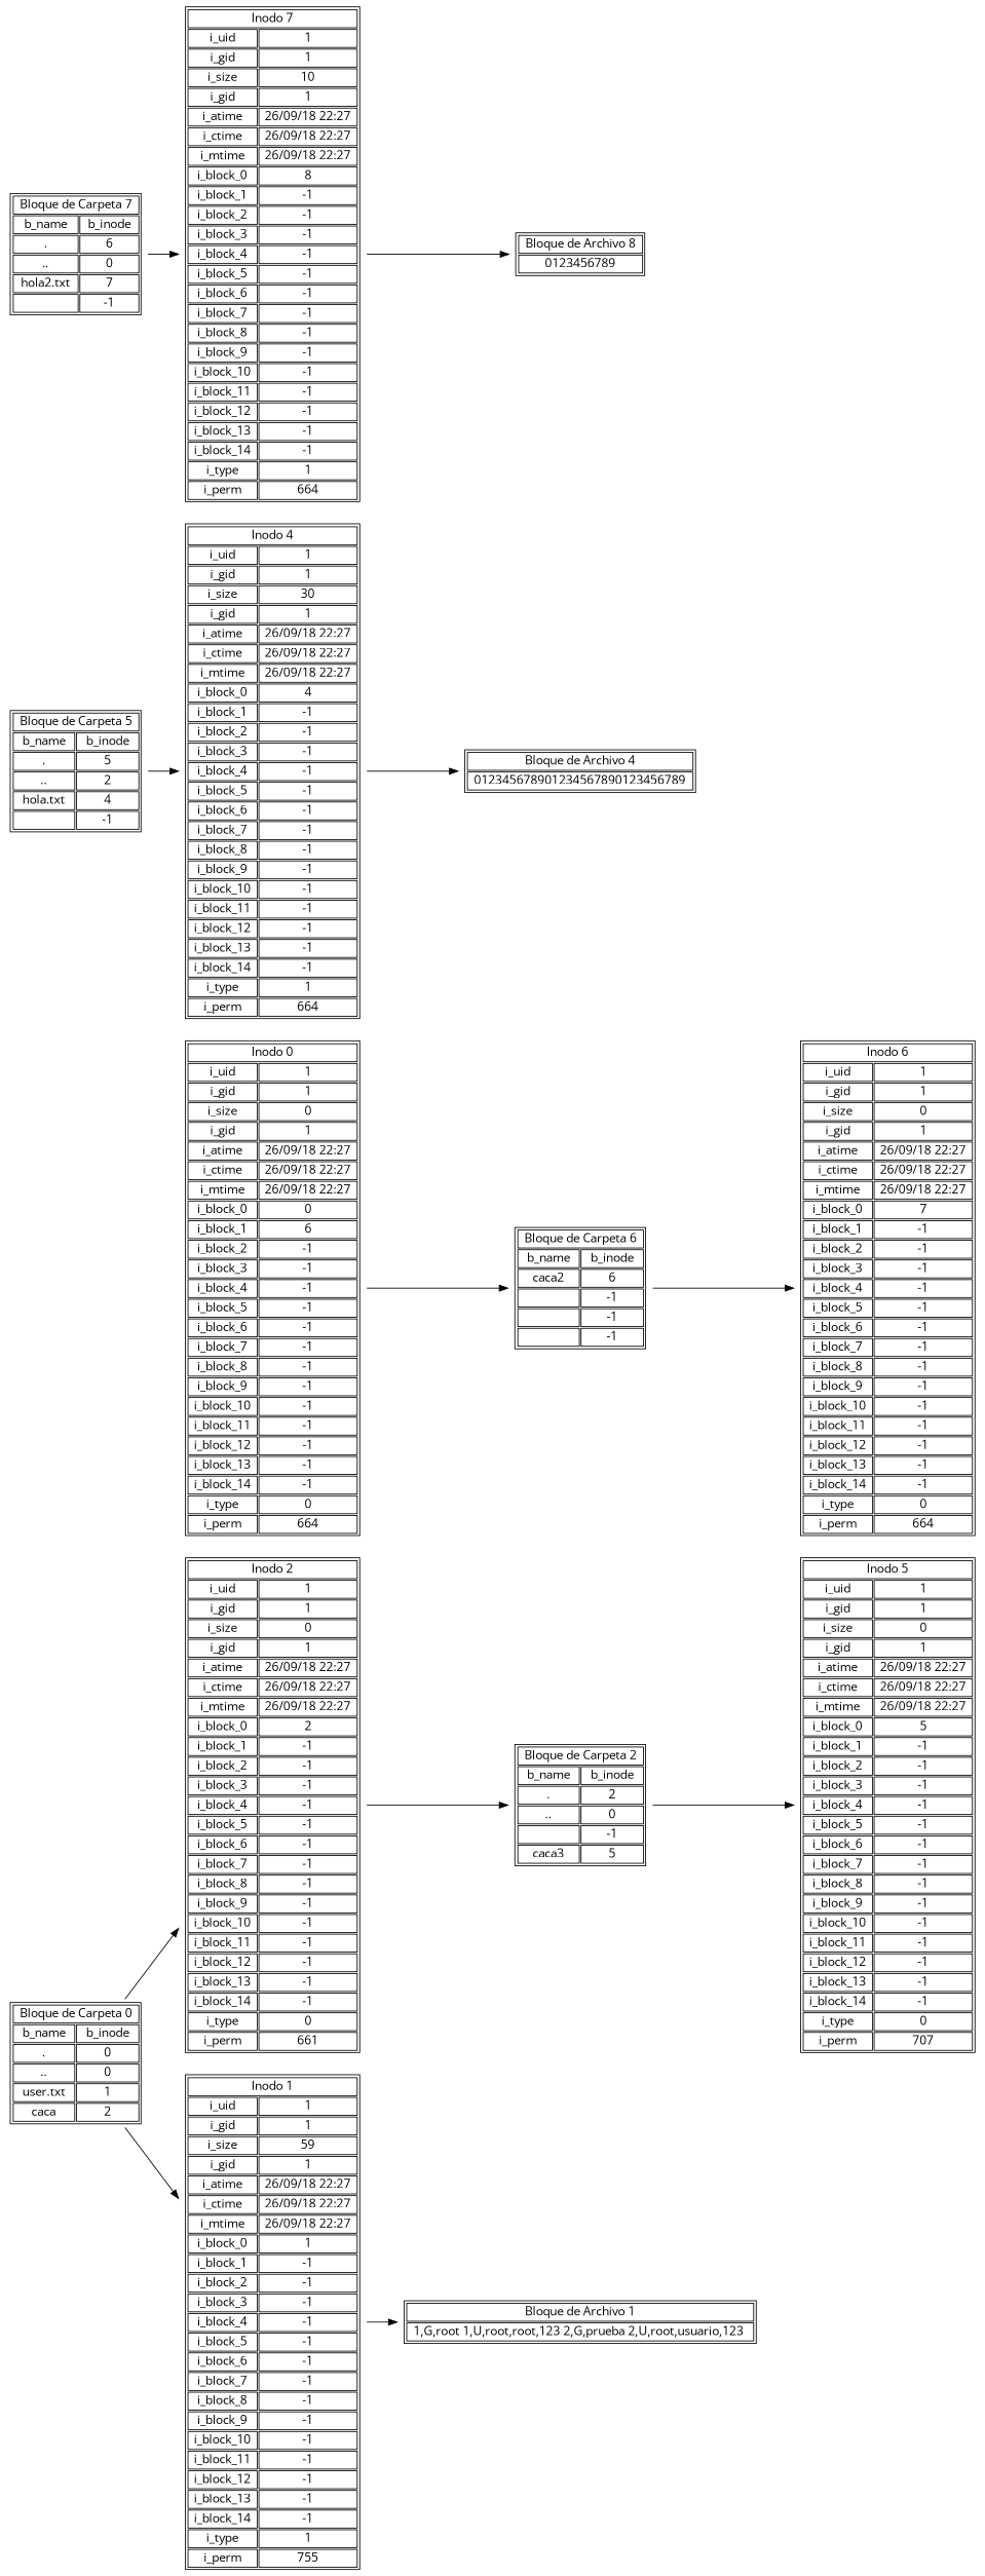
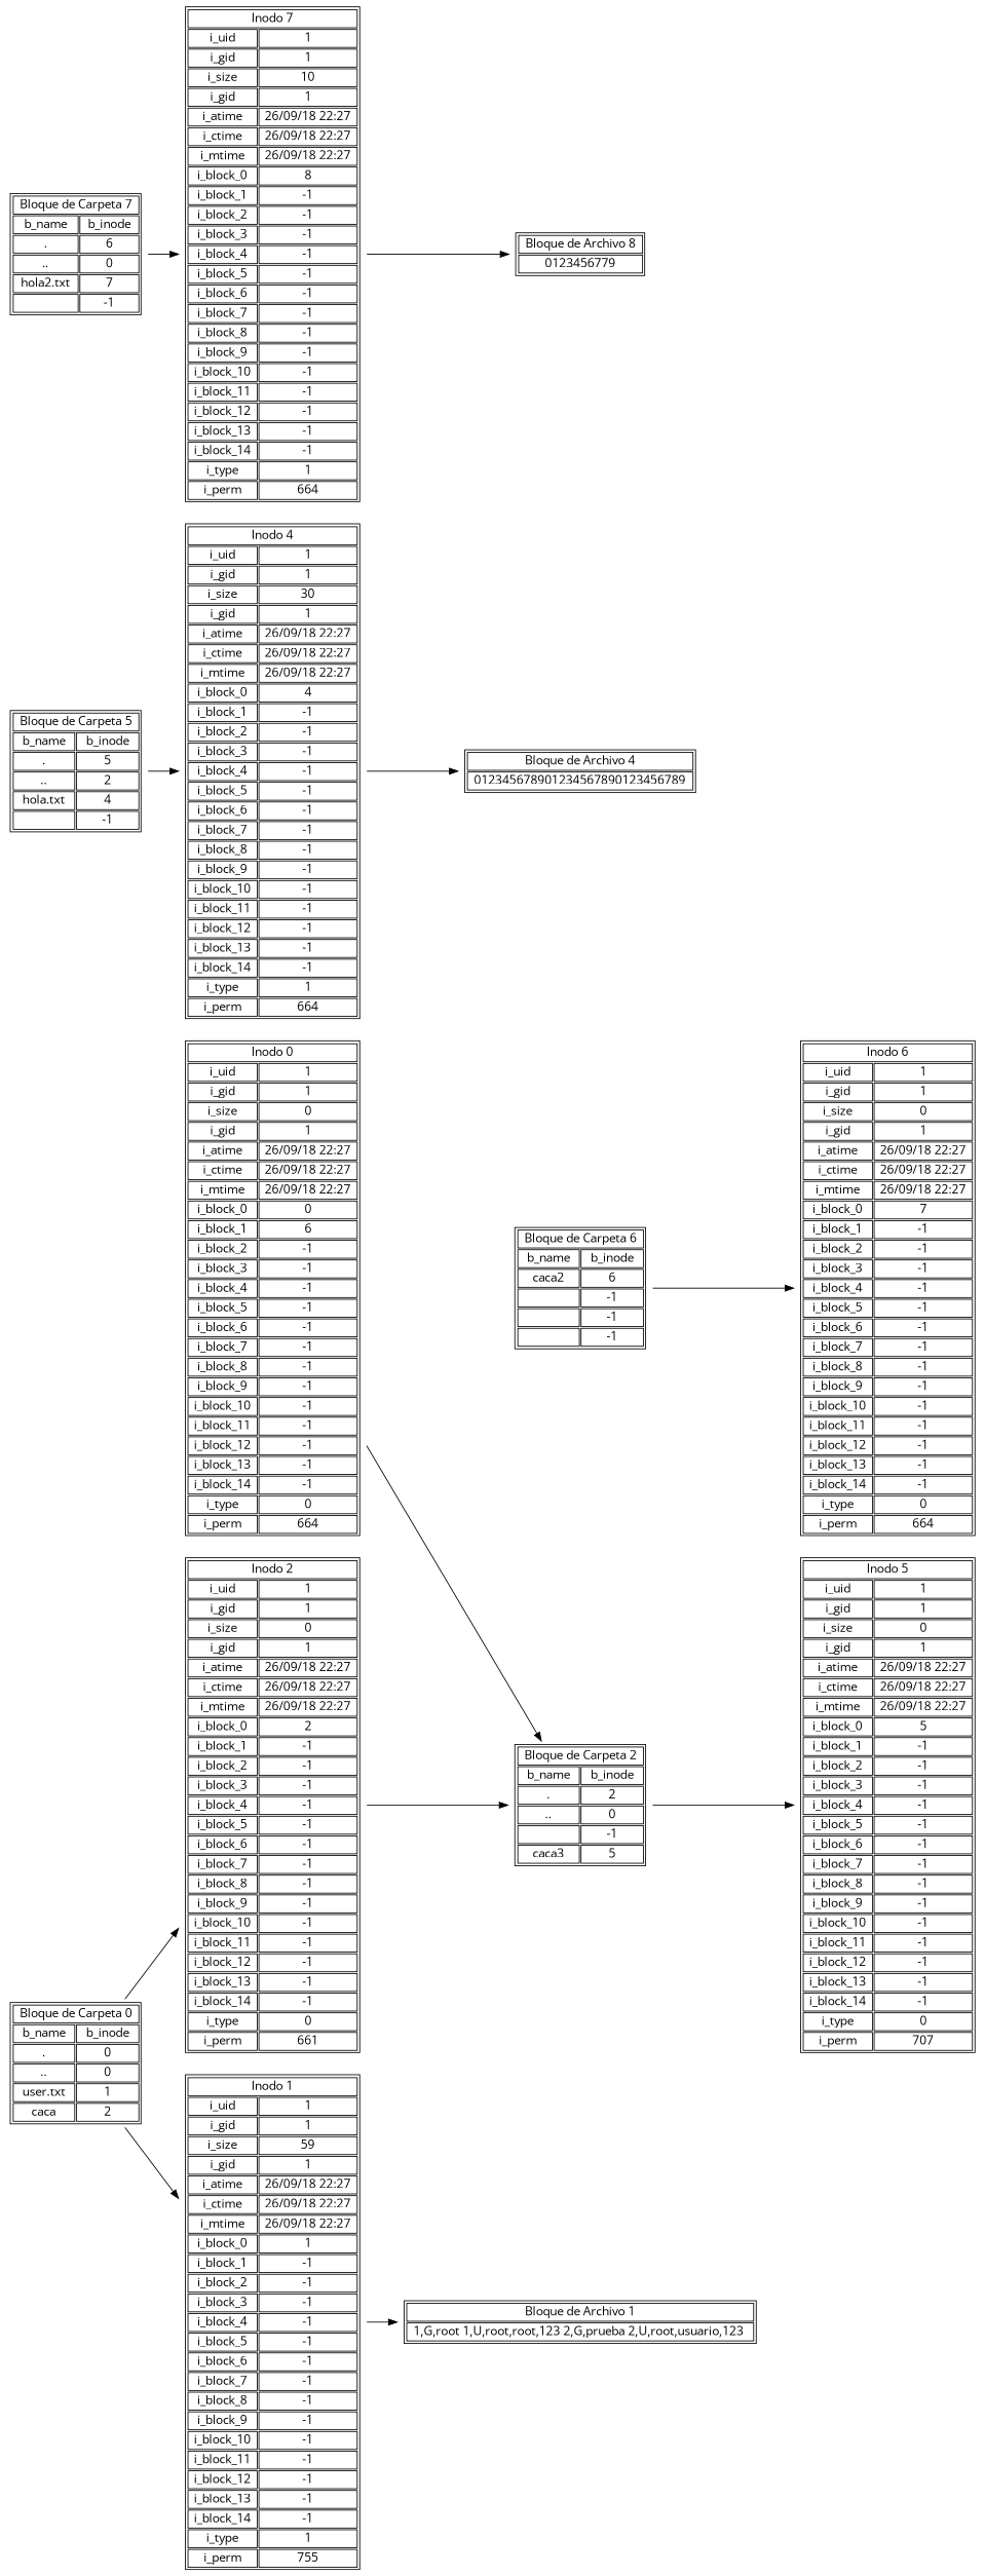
  digraph {
    fontname="Open Sans"
    rankdir=LR
    node [fontname="Open Sans" shape=none]
    edge [fontname="Open Sans"]
    n1 [label=< <TABLE> <TR> <TD COLSPAN="2"> Inodo 0 </TD></TR> <TR> <TD> i_uid </TD> <TD> 1 </TD></TR> <TR> <TD> i_gid </TD> <TD> 1 </TD></TR> <TR> <TD> i_size </TD> <TD> 0 </TD></TR> <TR> <TD> i_gid </TD> <TD> 1 </TD></TR> <TR> <TD> i_atime </TD> <TD> 26/09/18 22:27 </TD></TR> <TR> <TD> i_ctime </TD> <TD> 26/09/18 22:27 </TD></TR> <TR> <TD> i_mtime </TD> <TD> 26/09/18 22:27 </TD></TR> <TR> <TD> i_block_0 </TD> <TD> 0 </TD></TR> <TR> <TD> i_block_1 </TD> <TD> 6 </TD></TR> <TR> <TD> i_block_2 </TD> <TD> -1 </TD></TR> <TR> <TD> i_block_3 </TD> <TD> -1 </TD></TR> <TR> <TD> i_block_4 </TD> <TD> -1 </TD></TR> <TR> <TD> i_block_5 </TD> <TD> -1 </TD></TR> <TR> <TD> i_block_6 </TD> <TD> -1 </TD></TR> <TR> <TD> i_block_7 </TD> <TD> -1 </TD></TR> <TR> <TD> i_block_8 </TD> <TD> -1 </TD></TR> <TR> <TD> i_block_9 </TD> <TD> -1 </TD></TR> <TR> <TD> i_block_10 </TD> <TD> -1 </TD></TR> <TR> <TD> i_block_11 </TD> <TD> -1 </TD></TR> <TR> <TD> i_block_12 </TD> <TD> -1 </TD></TR> <TR> <TD> i_block_13 </TD> <TD> -1 </TD></TR> <TR> <TD> i_block_14 </TD> <TD> -1 </TD></TR> <TR> <TD> i_type </TD> <TD> 0 </TD></TR> <TR> <TD> i_perm </TD> <TD> 664 </TD></TR> </TABLE>>]
    n2 [label=< <TABLE> <TR> <TD COLSPAN="2"> Inodo 1 </TD></TR> <TR> <TD> i_uid </TD> <TD> 1 </TD></TR> <TR> <TD> i_gid </TD> <TD> 1 </TD></TR> <TR> <TD> i_size </TD> <TD> 59 </TD></TR> <TR> <TD> i_gid </TD> <TD> 1 </TD></TR> <TR> <TD> i_atime </TD> <TD> 26/09/18 22:27 </TD></TR> <TR> <TD> i_ctime </TD> <TD> 26/09/18 22:27 </TD></TR> <TR> <TD> i_mtime </TD> <TD> 26/09/18 22:27 </TD></TR> <TR> <TD> i_block_0 </TD> <TD> 1 </TD></TR> <TR> <TD> i_block_1 </TD> <TD> -1 </TD></TR> <TR> <TD> i_block_2 </TD> <TD> -1 </TD></TR> <TR> <TD> i_block_3 </TD> <TD> -1 </TD></TR> <TR> <TD> i_block_4 </TD> <TD> -1 </TD></TR> <TR> <TD> i_block_5 </TD> <TD> -1 </TD></TR> <TR> <TD> i_block_6 </TD> <TD> -1 </TD></TR> <TR> <TD> i_block_7 </TD> <TD> -1 </TD></TR> <TR> <TD> i_block_8 </TD> <TD> -1 </TD></TR> <TR> <TD> i_block_9 </TD> <TD> -1 </TD></TR> <TR> <TD> i_block_10 </TD> <TD> -1 </TD></TR> <TR> <TD> i_block_11 </TD> <TD> -1 </TD></TR> <TR> <TD> i_block_12 </TD> <TD> -1 </TD></TR> <TR> <TD> i_block_13 </TD> <TD> -1 </TD></TR> <TR> <TD> i_block_14 </TD> <TD> -1 </TD></TR> <TR> <TD> i_type </TD> <TD> 1 </TD></TR> <TR> <TD> i_perm </TD> <TD> 755 </TD></TR> </TABLE>>]
    n3 [label=< <TABLE> <TR> <TD COLSPAN="2"> Inodo 2 </TD></TR> <TR> <TD> i_uid </TD> <TD> 1 </TD></TR> <TR> <TD> i_gid </TD> <TD> 1 </TD></TR> <TR> <TD> i_size </TD> <TD> 0 </TD></TR> <TR> <TD> i_gid </TD> <TD> 1 </TD></TR> <TR> <TD> i_atime </TD> <TD> 26/09/18 22:27 </TD></TR> <TR> <TD> i_ctime </TD> <TD> 26/09/18 22:27 </TD></TR> <TR> <TD> i_mtime </TD> <TD> 26/09/18 22:27 </TD></TR> <TR> <TD> i_block_0 </TD> <TD> 2 </TD></TR> <TR> <TD> i_block_1 </TD> <TD> -1 </TD></TR> <TR> <TD> i_block_2 </TD> <TD> -1 </TD></TR> <TR> <TD> i_block_3 </TD> <TD> -1 </TD></TR> <TR> <TD> i_block_4 </TD> <TD> -1 </TD></TR> <TR> <TD> i_block_5 </TD> <TD> -1 </TD></TR> <TR> <TD> i_block_6 </TD> <TD> -1 </TD></TR> <TR> <TD> i_block_7 </TD> <TD> -1 </TD></TR> <TR> <TD> i_block_8 </TD> <TD> -1 </TD></TR> <TR> <TD> i_block_9 </TD> <TD> -1 </TD></TR> <TR> <TD> i_block_10 </TD> <TD> -1 </TD></TR> <TR> <TD> i_block_11 </TD> <TD> -1 </TD></TR> <TR> <TD> i_block_12 </TD> <TD> -1 </TD></TR> <TR> <TD> i_block_13 </TD> <TD> -1 </TD></TR> <TR> <TD> i_block_14 </TD> <TD> -1 </TD></TR> <TR> <TD> i_type </TD> <TD> 0 </TD></TR> <TR> <TD> i_perm </TD> <TD> 661 </TD></TR> </TABLE>>]
    n4 [label=< <TABLE> <TR> <TD COLSPAN="2"> Inodo 4 </TD></TR> <TR> <TD> i_uid </TD> <TD> 1 </TD></TR> <TR> <TD> i_gid </TD> <TD> 1 </TD></TR> <TR> <TD> i_size </TD> <TD> 30 </TD></TR> <TR> <TD> i_gid </TD> <TD> 1 </TD></TR> <TR> <TD> i_atime </TD> <TD> 26/09/18 22:27 </TD></TR> <TR> <TD> i_ctime </TD> <TD> 26/09/18 22:27 </TD></TR> <TR> <TD> i_mtime </TD> <TD> 26/09/18 22:27 </TD></TR> <TR> <TD> i_block_0 </TD> <TD> 4 </TD></TR> <TR> <TD> i_block_1 </TD> <TD> -1 </TD></TR> <TR> <TD> i_block_2 </TD> <TD> -1 </TD></TR> <TR> <TD> i_block_3 </TD> <TD> -1 </TD></TR> <TR> <TD> i_block_4 </TD> <TD> -1 </TD></TR> <TR> <TD> i_block_5 </TD> <TD> -1 </TD></TR> <TR> <TD> i_block_6 </TD> <TD> -1 </TD></TR> <TR> <TD> i_block_7 </TD> <TD> -1 </TD></TR> <TR> <TD> i_block_8 </TD> <TD> -1 </TD></TR> <TR> <TD> i_block_9 </TD> <TD> -1 </TD></TR> <TR> <TD> i_block_10 </TD> <TD> -1 </TD></TR> <TR> <TD> i_block_11 </TD> <TD> -1 </TD></TR> <TR> <TD> i_block_12 </TD> <TD> -1 </TD></TR> <TR> <TD> i_block_13 </TD> <TD> -1 </TD></TR> <TR> <TD> i_block_14 </TD> <TD> -1 </TD></TR> <TR> <TD> i_type </TD> <TD> 1 </TD></TR> <TR> <TD> i_perm </TD> <TD> 664 </TD></TR> </TABLE>>]
    n5 [label=< <TABLE> <TR> <TD COLSPAN="2"> Inodo 5 </TD></TR> <TR> <TD> i_uid </TD> <TD> 1 </TD></TR> <TR> <TD> i_gid </TD> <TD> 1 </TD></TR> <TR> <TD> i_size </TD> <TD> 0 </TD></TR> <TR> <TD> i_gid </TD> <TD> 1 </TD></TR> <TR> <TD> i_atime </TD> <TD> 26/09/18 22:27 </TD></TR> <TR> <TD> i_ctime </TD> <TD> 26/09/18 22:27 </TD></TR> <TR> <TD> i_mtime </TD> <TD> 26/09/18 22:27 </TD></TR> <TR> <TD> i_block_0 </TD> <TD> 5 </TD></TR> <TR> <TD> i_block_1 </TD> <TD> -1 </TD></TR> <TR> <TD> i_block_2 </TD> <TD> -1 </TD></TR> <TR> <TD> i_block_3 </TD> <TD> -1 </TD></TR> <TR> <TD> i_block_4 </TD> <TD> -1 </TD></TR> <TR> <TD> i_block_5 </TD> <TD> -1 </TD></TR> <TR> <TD> i_block_6 </TD> <TD> -1 </TD></TR> <TR> <TD> i_block_7 </TD> <TD> -1 </TD></TR> <TR> <TD> i_block_8 </TD> <TD> -1 </TD></TR> <TR> <TD> i_block_9 </TD> <TD> -1 </TD></TR> <TR> <TD> i_block_10 </TD> <TD> -1 </TD></TR> <TR> <TD> i_block_11 </TD> <TD> -1 </TD></TR> <TR> <TD> i_block_12 </TD> <TD> -1 </TD></TR> <TR> <TD> i_block_13 </TD> <TD> -1 </TD></TR> <TR> <TD> i_block_14 </TD> <TD> -1 </TD></TR> <TR> <TD> i_type </TD> <TD> 0 </TD></TR> <TR> <TD> i_perm </TD> <TD> 707 </TD></TR> </TABLE>>]
    n6 [label=< <TABLE> <TR> <TD COLSPAN="2"> Inodo 6 </TD></TR> <TR> <TD> i_uid </TD> <TD> 1 </TD></TR> <TR> <TD> i_gid </TD> <TD> 1 </TD></TR> <TR> <TD> i_size </TD> <TD> 0 </TD></TR> <TR> <TD> i_gid </TD> <TD> 1 </TD></TR> <TR> <TD> i_atime </TD> <TD> 26/09/18 22:27 </TD></TR> <TR> <TD> i_ctime </TD> <TD> 26/09/18 22:27 </TD></TR> <TR> <TD> i_mtime </TD> <TD> 26/09/18 22:27 </TD></TR> <TR> <TD> i_block_0 </TD> <TD> 7 </TD></TR> <TR> <TD> i_block_1 </TD> <TD> -1 </TD></TR> <TR> <TD> i_block_2 </TD> <TD> -1 </TD></TR> <TR> <TD> i_block_3 </TD> <TD> -1 </TD></TR> <TR> <TD> i_block_4 </TD> <TD> -1 </TD></TR> <TR> <TD> i_block_5 </TD> <TD> -1 </TD></TR> <TR> <TD> i_block_6 </TD> <TD> -1 </TD></TR> <TR> <TD> i_block_7 </TD> <TD> -1 </TD></TR> <TR> <TD> i_block_8 </TD> <TD> -1 </TD></TR> <TR> <TD> i_block_9 </TD> <TD> -1 </TD></TR> <TR> <TD> i_block_10 </TD> <TD> -1 </TD></TR> <TR> <TD> i_block_11 </TD> <TD> -1 </TD></TR> <TR> <TD> i_block_12 </TD> <TD> -1 </TD></TR> <TR> <TD> i_block_13 </TD> <TD> -1 </TD></TR> <TR> <TD> i_block_14 </TD> <TD> -1 </TD></TR> <TR> <TD> i_type </TD> <TD> 0 </TD></TR> <TR> <TD> i_perm </TD> <TD> 664 </TD></TR> </TABLE>>]
    n7 [label=< <TABLE> <TR> <TD COLSPAN="2"> Inodo 7 </TD></TR> <TR> <TD> i_uid </TD> <TD> 1 </TD></TR> <TR> <TD> i_gid </TD> <TD> 1 </TD></TR> <TR> <TD> i_size </TD> <TD> 10 </TD></TR> <TR> <TD> i_gid </TD> <TD> 1 </TD></TR> <TR> <TD> i_atime </TD> <TD> 26/09/18 22:27 </TD></TR> <TR> <TD> i_ctime </TD> <TD> 26/09/18 22:27 </TD></TR> <TR> <TD> i_mtime </TD> <TD> 26/09/18 22:27 </TD></TR> <TR> <TD> i_block_0 </TD> <TD> 8 </TD></TR> <TR> <TD> i_block_1 </TD> <TD> -1 </TD></TR> <TR> <TD> i_block_2 </TD> <TD> -1 </TD></TR> <TR> <TD> i_block_3 </TD> <TD> -1 </TD></TR> <TR> <TD> i_block_4 </TD> <TD> -1 </TD></TR> <TR> <TD> i_block_5 </TD> <TD> -1 </TD></TR> <TR> <TD> i_block_6 </TD> <TD> -1 </TD></TR> <TR> <TD> i_block_7 </TD> <TD> -1 </TD></TR> <TR> <TD> i_block_8 </TD> <TD> -1 </TD></TR> <TR> <TD> i_block_9 </TD> <TD> -1 </TD></TR> <TR> <TD> i_block_10 </TD> <TD> -1 </TD></TR> <TR> <TD> i_block_11 </TD> <TD> -1 </TD></TR> <TR> <TD> i_block_12 </TD> <TD> -1 </TD></TR> <TR> <TD> i_block_13 </TD> <TD> -1 </TD></TR> <TR> <TD> i_block_14 </TD> <TD> -1 </TD></TR> <TR> <TD> i_type </TD> <TD> 1 </TD></TR> <TR> <TD> i_perm </TD> <TD> 664 </TD></TR> </TABLE>>]
    n8 [label=< <TABLE> <TR> <TD COLSPAN="2"> Bloque de Carpeta 6 </TD></TR> <TR> <TD> b_name </TD> <TD> b_inode </TD></TR> <TR> <TD> caca2 </TD> <TD> 6 </TD></TR> <TR> <TD>  </TD> <TD> -1 </TD></TR> <TR> <TD>  </TD> <TD> -1 </TD></TR> <TR> <TD>  </TD> <TD> -1 </TD></TR> </TABLE>>]
    n9 [label=< <TABLE> <TR> <TD COLSPAN="2"> Bloque de Archivo 1 </TD></TR> <TR> <TD COLSPAN="2"> 1,G,root 1,U,root,root,123 2,G,prueba 2,U,root,usuario,123  </TD></TR> </TABLE>>]
    n10 [label=< <TABLE> <TR> <TD COLSPAN="2"> Bloque de Carpeta 2 </TD></TR> <TR> <TD> b_name </TD> <TD> b_inode </TD></TR> <TR> <TD> . </TD> <TD> 2 </TD></TR> <TR> <TD> .. </TD> <TD> 0 </TD></TR> <TR> <TD>  </TD> <TD> -1 </TD></TR> <TR> <TD> caca3 </TD> <TD> 5 </TD></TR> </TABLE>>]
    n11 [label=< <TABLE> <TR> <TD COLSPAN="2"> Bloque de Archivo 4 </TD></TR> <TR> <TD COLSPAN="2"> 012345678901234567890123456789 </TD></TR> </TABLE>>]
-   n12 [label=< <TABLE> <TR> <TD COLSPAN="2"> Bloque de Archivo 8 </TD></TR> <TR> <TD COLSPAN="2"> 0123456789 </TD></TR> </TABLE>>]
+   n12 [label=< <TABLE> <TR> <TD COLSPAN="2"> Bloque de Archivo 8 </TD></TR> <TR> <TD COLSPAN="2"> 0123456779 </TD></TR> </TABLE>>]
    n13 [label=< <TABLE> <TR> <TD COLSPAN="2"> Bloque de Carpeta 0 </TD></TR> <TR> <TD> b_name </TD> <TD> b_inode </TD></TR> <TR> <TD> . </TD> <TD> 0 </TD></TR> <TR> <TD> .. </TD> <TD> 0 </TD></TR> <TR> <TD> user.txt </TD> <TD> 1 </TD></TR> <TR> <TD> caca </TD> <TD> 2 </TD></TR> </TABLE>>]
    n14 [label=< <TABLE> <TR> <TD COLSPAN="2"> Bloque de Carpeta 7 </TD></TR> <TR> <TD> b_name </TD> <TD> b_inode </TD></TR> <TR> <TD> . </TD> <TD> 6 </TD></TR> <TR> <TD> .. </TD> <TD> 0 </TD></TR> <TR> <TD> hola2.txt </TD> <TD> 7 </TD></TR> <TR> <TD>  </TD> <TD> -1 </TD></TR> </TABLE>>]
    n15 [label=< <TABLE> <TR> <TD COLSPAN="2"> Bloque de Carpeta 5 </TD></TR> <TR> <TD> b_name </TD> <TD> b_inode </TD></TR> <TR> <TD> . </TD> <TD> 5 </TD></TR> <TR> <TD> .. </TD> <TD> 2 </TD></TR> <TR> <TD> hola.txt </TD> <TD> 4 </TD></TR> <TR> <TD>  </TD> <TD> -1 </TD></TR> </TABLE>>]
    subgraph sub_1 {
      n1
    }
    subgraph sub_2 {
      n2
    }
    subgraph sub_3 {
      n3
    }
    subgraph sub_4 {
      n4
    }
    subgraph sub_5 {
      n5
    }
    subgraph sub_6 {
      n6
    }
    subgraph sub_7 {
      n7
    }
-   n1 -> n8
+   n1 -> n10
    n2 -> n9
    n3 -> n10
    n4 -> n11
    n7 -> n12
    n8 -> n6
    n10 -> n5
    n13 -> n2
    n13 -> n3
    n14 -> n7
    n15 -> n4
  }
